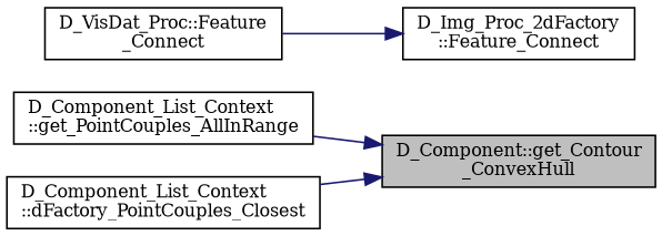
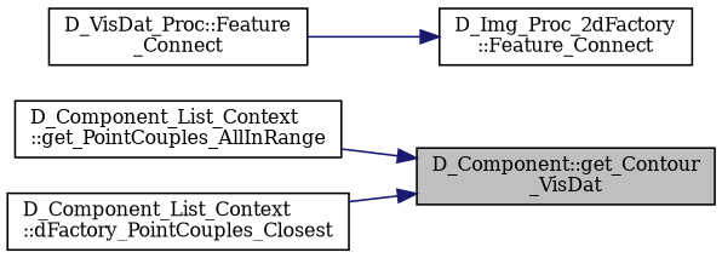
  digraph {
    fontname="DejaVu Serif"
    rankdir=RL
    node [color=black fillcolor=white fontname="DejaVu Serif" fontsize=10 shape=record style=filled]
    edge [color=midnightblue dir=back fontname="DejaVu Serif" fontsize=10 labelfontname=Helvetica labelfontsize=10 style=solid]
-   n1 [fillcolor=grey75 fontcolor=black height=0.2 label="D_Component::get_Contour\l_ConvexHull" width=0.4]
+   n1 [fillcolor=grey75 fontcolor=black height=0.2 label="D_Component::get_Contour\l_VisDat" width=0.4]
    n2 [height=0.2 label="D_Component_List_Context\l::get_PointCouples_AllInRange" width=0.4]
    n3 [height=0.2 label="D_Component_List_Context\l::dFactory_PointCouples_Closest" width=0.4]
    n4 [height=0.2 label="D_Img_Proc_2dFactory\l::Feature_Connect" width=0.4]
    n5 [height=0.2 label="D_VisDat_Proc::Feature\l_Connect" width=0.4]
    n1 -> n2
    n1 -> n3
    n4 -> n5
  }
